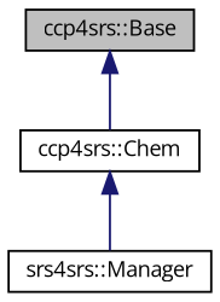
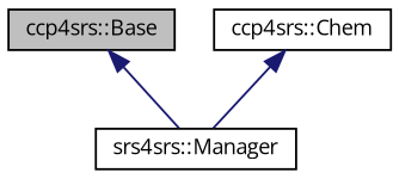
  digraph {
    fontname="Open Sans"
    node [color=black fillcolor=white fontname="Open Sans" fontsize=10 shape=record style=filled]
    edge [color=midnightblue dir=back fontname="Open Sans" fontsize=10 labelfontname="FreeSans.ttf" labelfontsize=10 style=solid]
    n1 [fillcolor=grey75 fontcolor=black height=0.2 label="ccp4srs::Base" width=0.4]
    n2 [height=0.2 label="ccp4srs::Chem" width=0.4]
    n3 [height=0.2 label="srs4srs::Manager" width=0.4]
-   n1 -> n2
+   n1 -> n3
    n2 -> n3
  }
